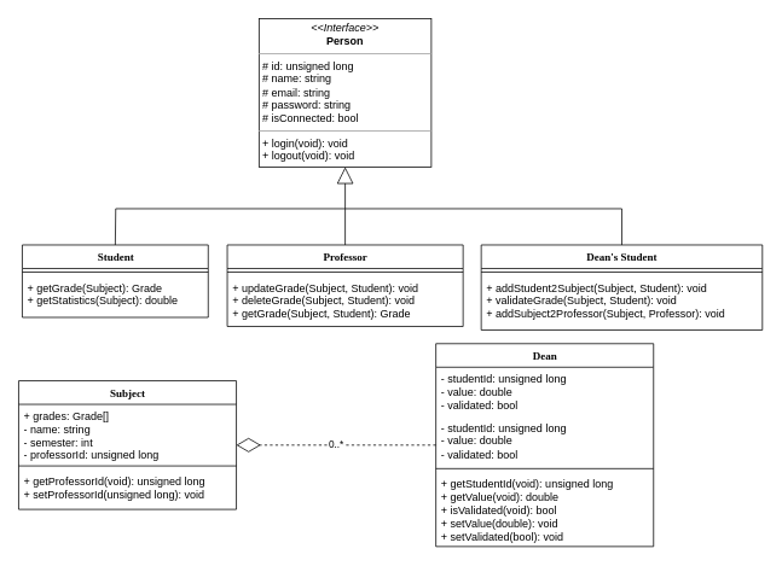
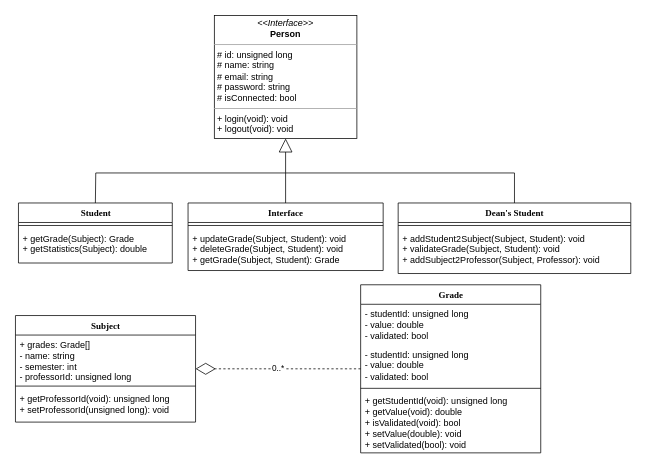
  <mxCell id="0" />
  <mxCell id="1" parent="0" />
  <mxCell id="2" value="Student" style="swimlane;html=1;fontStyle=1;align=center;verticalAlign=top;childLayout=stackLayout;horizontal=1;startSize=26;horizontalStack=0;resizeParent=1;resizeLast=0;collapsible=1;marginBottom=0;swimlaneFillColor=#ffffff;rounded=0;shadow=0;comic=0;labelBackgroundColor=none;strokeColor=#000000;strokeWidth=1;fillColor=none;fontFamily=Verdana;fontSize=12;fontColor=#000000;" parent="1" vertex="1"><mxGeometry x="24" y="270" width="205" height="80" as="geometry" /></mxCell>
  <mxCell id="3" value="" style="line;html=1;strokeWidth=1;fillColor=none;align=left;verticalAlign=middle;spacingTop=-1;spacingLeft=3;spacingRight=3;rotatable=0;labelPosition=right;points=[];portConstraint=eastwest;" parent="2" vertex="1"><mxGeometry y="26" width="205" height="8" as="geometry" /></mxCell>
  <mxCell id="4" value="+ getGrade(Subject): Grade&lt;br&gt;+ getStatistics(Subject): double" style="text;html=1;strokeColor=none;fillColor=none;align=left;verticalAlign=top;spacingLeft=4;spacingRight=4;whiteSpace=wrap;overflow=hidden;rotatable=0;points=[[0,0.5],[1,0.5]];portConstraint=eastwest;" parent="2" vertex="1"><mxGeometry y="34" width="205" height="46" as="geometry" /></mxCell>
  <mxCell id="5" value="&lt;p style=&quot;margin: 0px ; margin-top: 4px ; text-align: center&quot;&gt;&lt;i&gt;&amp;lt;&amp;lt;Interface&amp;gt;&amp;gt;&lt;/i&gt;&lt;br&gt;&lt;b&gt;Person&lt;/b&gt;&lt;/p&gt;&lt;hr size=&quot;1&quot;&gt;&lt;p style=&quot;margin: 0px ; margin-left: 4px&quot;&gt;# id: unsigned long&lt;br&gt;# name: string&lt;br&gt;# email: string&lt;/p&gt;&lt;p style=&quot;margin: 0px ; margin-left: 4px&quot;&gt;# password: string&lt;/p&gt;&lt;p style=&quot;margin: 0px ; margin-left: 4px&quot;&gt;# isConnected: bool&lt;/p&gt;&lt;hr size=&quot;1&quot;&gt;&lt;p style=&quot;margin: 0px ; margin-left: 4px&quot;&gt;+ login(void): void&lt;br&gt;+ logout(void): void&lt;/p&gt;" style="verticalAlign=top;align=left;overflow=fill;fontSize=12;fontFamily=Helvetica;html=1;rounded=0;shadow=0;comic=0;labelBackgroundColor=none;strokeColor=#000000;strokeWidth=1;fillColor=#ffffff;" parent="1" vertex="1"><mxGeometry x="285" y="20" width="190" height="164" as="geometry" /></mxCell>
- <mxCell id="6" value="Professor" style="swimlane;html=1;fontStyle=1;align=center;verticalAlign=top;childLayout=stackLayout;horizontal=1;startSize=26;horizontalStack=0;resizeParent=1;resizeLast=0;collapsible=1;marginBottom=0;swimlaneFillColor=#ffffff;rounded=0;shadow=0;comic=0;labelBackgroundColor=none;strokeColor=#000000;strokeWidth=1;fillColor=none;fontFamily=Verdana;fontSize=12;fontColor=#000000;" vertex="1" parent="1"><mxGeometry x="250" y="270" width="260" height="90" as="geometry" /></mxCell>
+ <mxCell id="6" value="Interface" style="swimlane;html=1;fontStyle=1;align=center;verticalAlign=top;childLayout=stackLayout;horizontal=1;startSize=26;horizontalStack=0;resizeParent=1;resizeLast=0;collapsible=1;marginBottom=0;swimlaneFillColor=#ffffff;rounded=0;shadow=0;comic=0;labelBackgroundColor=none;strokeColor=#000000;strokeWidth=1;fillColor=none;fontFamily=Verdana;fontSize=12;fontColor=#000000;" vertex="1" parent="1"><mxGeometry x="250" y="270" width="260" height="90" as="geometry" /></mxCell>
  <mxCell id="7" value="" style="line;html=1;strokeWidth=1;fillColor=none;align=left;verticalAlign=middle;spacingTop=-1;spacingLeft=3;spacingRight=3;rotatable=0;labelPosition=right;points=[];portConstraint=eastwest;" vertex="1" parent="6"><mxGeometry y="26" width="260" height="8" as="geometry" /></mxCell>
  <mxCell id="8" value="+ updateGrade(Subject, Student): void&lt;br&gt;+ deleteGrade(Subject, Student): void&lt;br&gt;+ getGrade(Subject, Student): Grade" style="text;html=1;strokeColor=none;fillColor=none;align=left;verticalAlign=top;spacingLeft=4;spacingRight=4;whiteSpace=wrap;overflow=hidden;rotatable=0;points=[[0,0.5],[1,0.5]];portConstraint=eastwest;" vertex="1" parent="6"><mxGeometry y="34" width="260" height="56" as="geometry" /></mxCell>
  <mxCell id="9" value="Dean's Student" style="swimlane;html=1;fontStyle=1;align=center;verticalAlign=top;childLayout=stackLayout;horizontal=1;startSize=26;horizontalStack=0;resizeParent=1;resizeLast=0;collapsible=1;marginBottom=0;swimlaneFillColor=#ffffff;rounded=0;shadow=0;comic=0;labelBackgroundColor=none;strokeColor=#000000;strokeWidth=1;fillColor=none;fontFamily=Verdana;fontSize=12;fontColor=#000000;" vertex="1" parent="1"><mxGeometry x="530" y="270" width="310" height="94" as="geometry" /></mxCell>
  <mxCell id="10" value="" style="line;html=1;strokeWidth=1;fillColor=none;align=left;verticalAlign=middle;spacingTop=-1;spacingLeft=3;spacingRight=3;rotatable=0;labelPosition=right;points=[];portConstraint=eastwest;" vertex="1" parent="9"><mxGeometry y="26" width="310" height="8" as="geometry" /></mxCell>
  <mxCell id="11" value="+ addStudent2Subject(Subject, Student): void&lt;br&gt;+ validateGrade(Subject, Student): void&lt;br&gt;+ addSubject2Professor(Subject, Professor): void" style="text;html=1;strokeColor=none;fillColor=none;align=left;verticalAlign=top;spacingLeft=4;spacingRight=4;whiteSpace=wrap;overflow=hidden;rotatable=0;points=[[0,0.5],[1,0.5]];portConstraint=eastwest;" vertex="1" parent="9"><mxGeometry y="34" width="310" height="56" as="geometry" /></mxCell>
  <mxCell id="12" value="" style="endArrow=block;endSize=16;endFill=0;html=1;exitX=0.5;exitY=0;exitDx=0;exitDy=0;entryX=0.5;entryY=1;entryDx=0;entryDy=0;rounded=0;" edge="1" parent="1" source="2" target="5"><mxGeometry width="160" relative="1" as="geometry"><mxPoint x="110" y="200" as="sourcePoint" /><mxPoint x="270" y="200" as="targetPoint" /><Array as="points"><mxPoint x="127" y="230" /><mxPoint x="380" y="230" /></Array></mxGeometry></mxCell>
  <mxCell id="13" value="" style="endArrow=none;html=1;exitX=0.5;exitY=0;exitDx=0;exitDy=0;" edge="1" parent="1" source="6"><mxGeometry width="50" height="50" relative="1" as="geometry"><mxPoint x="440" y="260" as="sourcePoint" /><mxPoint x="380" y="230" as="targetPoint" /></mxGeometry></mxCell>
  <mxCell id="14" value="" style="endArrow=none;html=1;exitX=0.5;exitY=0;exitDx=0;exitDy=0;rounded=0;" edge="1" parent="1" source="9"><mxGeometry width="50" height="50" relative="1" as="geometry"><mxPoint x="600" y="190" as="sourcePoint" /><mxPoint x="380" y="230" as="targetPoint" /><Array as="points"><mxPoint x="685" y="230" /></Array></mxGeometry></mxCell>
- <mxCell id="15" value="Dean" style="swimlane;html=1;fontStyle=1;align=center;verticalAlign=top;childLayout=stackLayout;horizontal=1;startSize=26;horizontalStack=0;resizeParent=1;resizeLast=0;collapsible=1;marginBottom=0;swimlaneFillColor=#ffffff;rounded=0;shadow=0;comic=0;labelBackgroundColor=none;strokeColor=#000000;strokeWidth=1;fillColor=none;fontFamily=Verdana;fontSize=12;fontColor=#000000;" vertex="1" parent="1"><mxGeometry x="480" y="379" width="240" height="224" as="geometry"><mxRectangle x="665" y="136.0" width="100" height="26" as="alternateBounds" /></mxGeometry></mxCell>
+ <mxCell id="15" value="Grade" style="swimlane;html=1;fontStyle=1;align=center;verticalAlign=top;childLayout=stackLayout;horizontal=1;startSize=26;horizontalStack=0;resizeParent=1;resizeLast=0;collapsible=1;marginBottom=0;swimlaneFillColor=#ffffff;rounded=0;shadow=0;comic=0;labelBackgroundColor=none;strokeColor=#000000;strokeWidth=1;fillColor=none;fontFamily=Verdana;fontSize=12;fontColor=#000000;" vertex="1" parent="1"><mxGeometry x="480" y="379" width="240" height="224" as="geometry"><mxRectangle x="665" y="136.0" width="100" height="26" as="alternateBounds" /></mxGeometry></mxCell>
  <mxCell id="16" value="- studentId: unsigned long&lt;br&gt;- value: double&lt;br&gt;- validated: bool" style="text;html=1;strokeColor=none;fillColor=none;align=left;verticalAlign=top;spacingLeft=4;spacingRight=4;whiteSpace=wrap;overflow=hidden;rotatable=0;points=[[0,0.5],[1,0.5]];portConstraint=eastwest;" vertex="1" parent="15"><mxGeometry y="26" width="240" height="54" as="geometry" /></mxCell>
  <mxCell id="17" value="- studentId: unsigned long&lt;br&gt;- value: double&lt;br&gt;- validated: bool" style="text;html=1;strokeColor=none;fillColor=none;align=left;verticalAlign=top;spacingLeft=4;spacingRight=4;whiteSpace=wrap;overflow=hidden;rotatable=0;points=[[0,0.5],[1,0.5]];portConstraint=eastwest;" vertex="1" parent="15"><mxGeometry y="80" width="240" height="54" as="geometry" /></mxCell>
  <mxCell id="18" value="" style="line;html=1;strokeWidth=1;fillColor=none;align=left;verticalAlign=middle;spacingTop=-1;spacingLeft=3;spacingRight=3;rotatable=0;labelPosition=right;points=[];portConstraint=eastwest;" vertex="1" parent="15"><mxGeometry y="134" width="240" height="8" as="geometry" /></mxCell>
  <mxCell id="19" value="+ getStudentId(void): unsigned long&lt;br&gt;+ getValue(void): double&lt;br&gt;+ isValidated(void): bool&lt;br&gt;+ setValue(double): void&lt;br&gt;+ setValidated(bool): void" style="text;html=1;strokeColor=none;fillColor=none;align=left;verticalAlign=top;spacingLeft=4;spacingRight=4;whiteSpace=wrap;overflow=hidden;rotatable=0;points=[[0,0.5],[1,0.5]];portConstraint=eastwest;" vertex="1" parent="15"><mxGeometry y="142" width="240" height="82" as="geometry" /></mxCell>
  <mxCell id="20" value="Subject" style="swimlane;html=1;fontStyle=1;align=center;verticalAlign=top;childLayout=stackLayout;horizontal=1;startSize=26;horizontalStack=0;resizeParent=1;resizeLast=0;collapsible=1;marginBottom=0;swimlaneFillColor=#ffffff;rounded=0;shadow=0;comic=0;labelBackgroundColor=none;strokeColor=#000000;strokeWidth=1;fillColor=none;fontFamily=Verdana;fontSize=12;fontColor=#000000;" vertex="1" parent="1"><mxGeometry x="20" y="420" width="240" height="142" as="geometry"><mxRectangle x="665" y="136.0" width="100" height="26" as="alternateBounds" /></mxGeometry></mxCell>
  <mxCell id="21" value="+ grades: Grade[]&lt;br&gt;- name: string&lt;br&gt;- semester: int&lt;br&gt;- professorId: unsigned long" style="text;html=1;strokeColor=none;fillColor=none;align=left;verticalAlign=top;spacingLeft=4;spacingRight=4;whiteSpace=wrap;overflow=hidden;rotatable=0;points=[[0,0.5],[1,0.5]];portConstraint=eastwest;" vertex="1" parent="20"><mxGeometry y="26" width="240" height="64" as="geometry" /></mxCell>
  <mxCell id="22" value="" style="line;html=1;strokeWidth=1;fillColor=none;align=left;verticalAlign=middle;spacingTop=-1;spacingLeft=3;spacingRight=3;rotatable=0;labelPosition=right;points=[];portConstraint=eastwest;" vertex="1" parent="20"><mxGeometry y="90" width="240" height="8" as="geometry" /></mxCell>
  <mxCell id="23" value="+ getProfessorId(void): unsigned long&lt;br&gt;+ setProfessorId(unsigned long): void" style="text;html=1;strokeColor=none;fillColor=none;align=left;verticalAlign=top;spacingLeft=4;spacingRight=4;whiteSpace=wrap;overflow=hidden;rotatable=0;points=[[0,0.5],[1,0.5]];portConstraint=eastwest;" vertex="1" parent="20"><mxGeometry y="98" width="240" height="42" as="geometry" /></mxCell>
  <mxCell id="24" value="0..*" style="endArrow=diamondThin;endFill=0;endSize=24;html=1;dashed=1;" edge="1" parent="1" source="15" target="20"><mxGeometry width="160" relative="1" as="geometry"><mxPoint x="490" y="455" as="sourcePoint" /><mxPoint x="470" y="460" as="targetPoint" /></mxGeometry></mxCell>
